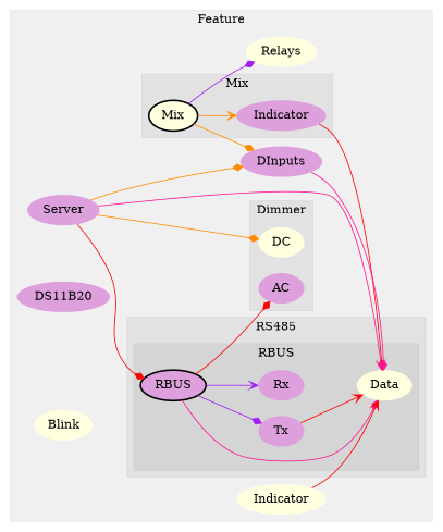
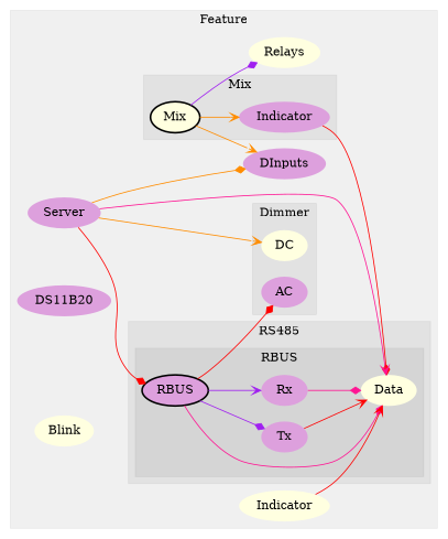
  digraph {
    rankdir=LR
    node [fillcolor=plum penwidth=0 style=filled]
    edge [arrowhead=diamond color=red]
    n1 [fillcolor=lightyellow label=DC]
    n2 [label=AC]
    n3 [fillcolor=lightyellow label=Mix style="filled,bold" penwidth=""]
    n4 [label=Indicator]
    n5 [label=RBUS style="filled,bold" penwidth=""]
    n6 [fillcolor=lightyellow label=Data]
    n7 [label=Tx]
    n8 [label=Rx]
    n9 [label=DInputs]
    n10 [label=Server]
    n11 [fillcolor=lightyellow label=Relays]
    n12 [label=DS11B20]
    n13 [fillcolor=lightyellow label=Blink]
    n14 [fillcolor=lightyellow label=Indicator]
    subgraph cluster_1 {
      color="#0000000F"
      label=Feature
      style=filled
      n9
      n10
      n11
      n12
      n13
      n14
      subgraph cluster_2 {
        color="#0000000F"
        label=Dimmer
        style=filled
        n1
        n2
      }
      subgraph cluster_3 {
        color="#0000000F"
        label=Mix
        style=filled
        n3
        n4
      }
      subgraph cluster_4 {
        color="#0000000F"
        label=RS485
        style=filled
        subgraph cluster_5 {
          color="#0000000F"
          label=RBUS
          style=filled
          n5
          n6
          n7
          n8
        }
      }
    }
    n3 -> n4 [arrowhead=vee color=darkorange]
-   n3 -> n9 [color=darkorange]
+   n3 -> n9 [arrowhead=vee color=darkorange]
    n3 -> n11 [color=purple]
    n4 -> n6
    n5 -> n2
    n5 -> n6 [color=deeppink]
    n5 -> n7 [color=purple]
    n5 -> n8 [arrowhead=vee color=purple]
    n7 -> n6 [arrowhead=vee]
-   n9 -> n6 [color=deeppink]
-   n10 -> n1 [color=darkorange]
+   n8 -> n6 [color=deeppink]
+   n10 -> n1 [arrowhead=vee color=darkorange]
    n10 -> n5
    n10 -> n6 [arrowhead=vee color=deeppink]
    n10 -> n9 [color=darkorange]
    n14 -> n6 [arrowhead=vee]
  }
